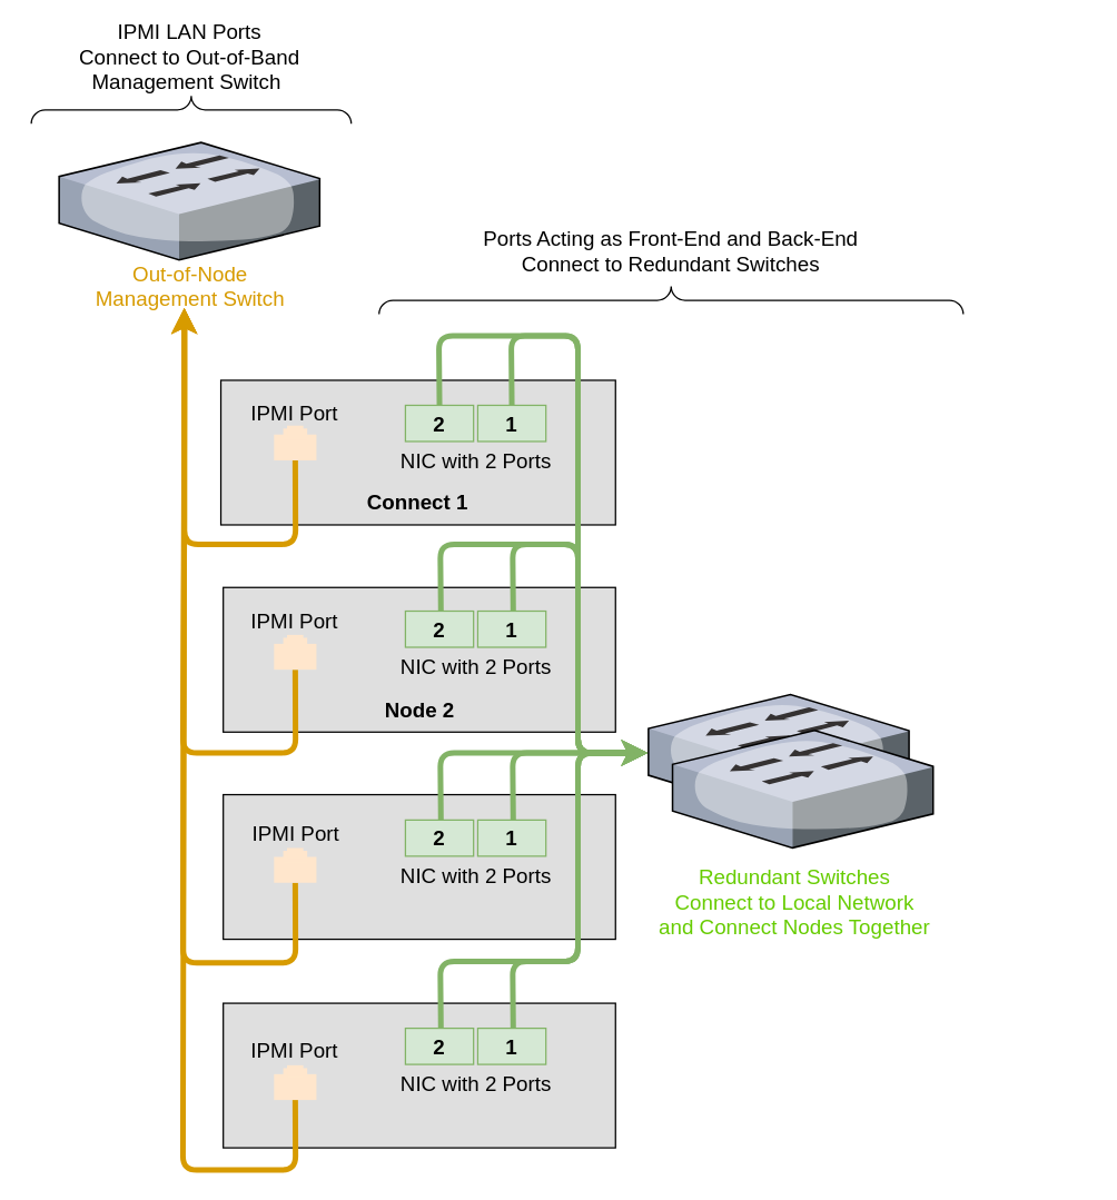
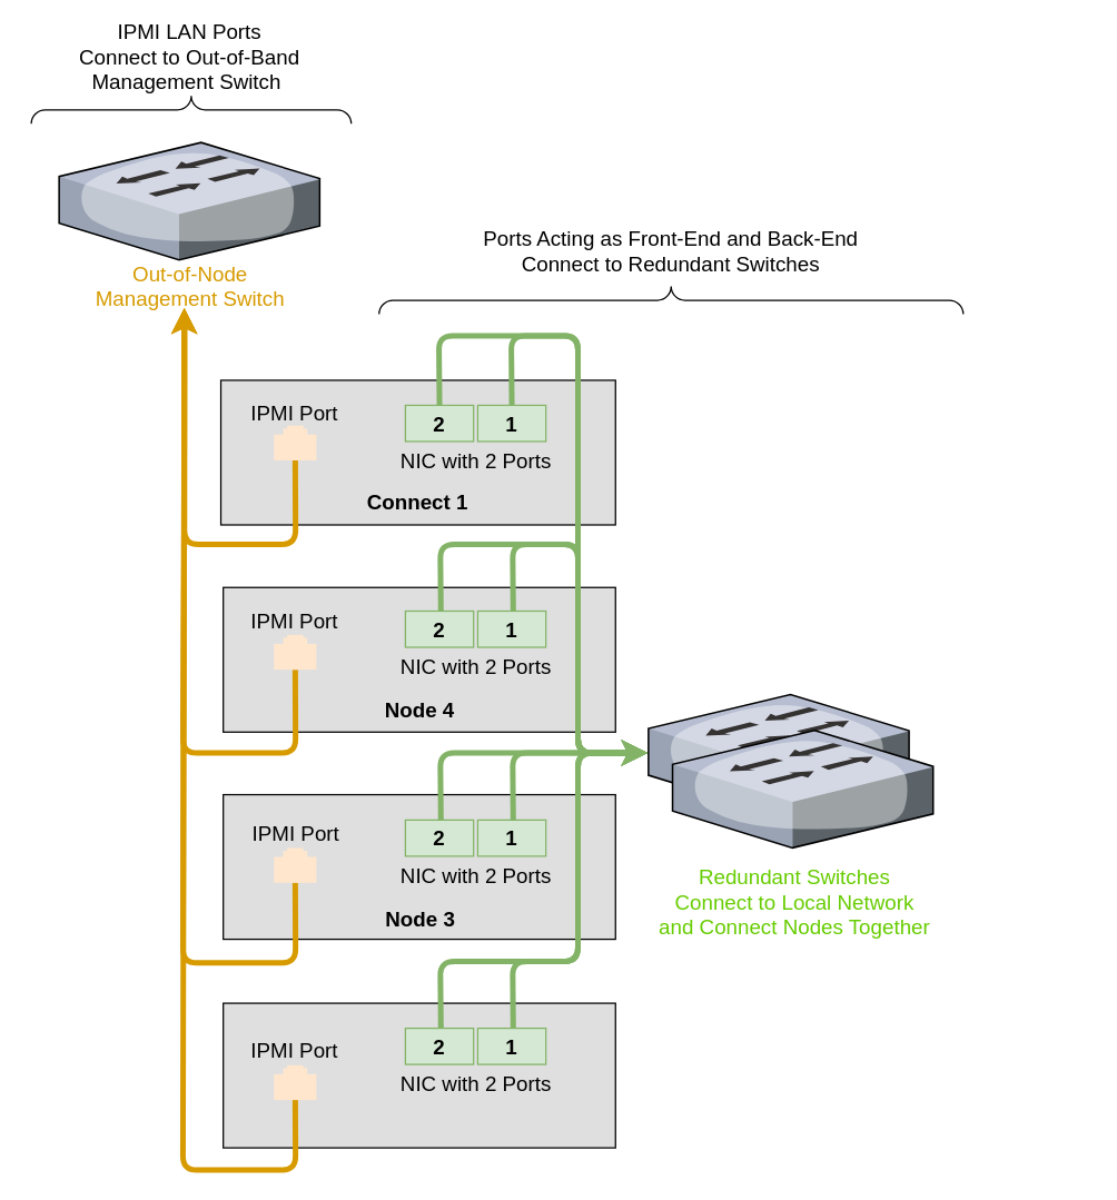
  <mxCell id="0" />
  <mxCell id="1" parent="0" />
  <mxCell id="2" value="" style="rounded=0;whiteSpace=wrap;html=1;fillColor=#dfdfdf;" parent="1" vertex="1"><mxGeometry x="158.29" y="273" width="283.71" height="104" as="geometry" /></mxCell>
  <mxCell id="3" value="" style="rounded=0;whiteSpace=wrap;html=1;fillColor=#dfdfdf;" parent="1" vertex="1"><mxGeometry x="160" y="422" width="282" height="104" as="geometry" /></mxCell>
  <mxCell id="4" value="" style="rounded=0;whiteSpace=wrap;html=1;fillColor=#dfdfdf;" parent="1" vertex="1"><mxGeometry x="160" y="571" width="282" height="104" as="geometry" /></mxCell>
  <mxCell id="5" value="" style="rounded=0;whiteSpace=wrap;html=1;fillColor=#dfdfdf;" parent="1" vertex="1"><mxGeometry x="160" y="721" width="282" height="104" as="geometry" /></mxCell>
+ <mxCell id="6" value="&lt;span style=&quot;&quot;&gt;Node 3&lt;/span&gt;" style="text;html=1;strokeColor=none;fillColor=none;align=center;verticalAlign=middle;whiteSpace=wrap;rounded=0;shadow=0;fontSize=15;fontStyle=1" parent="1" vertex="1"><mxGeometry x="160.83" y="650" width="282" height="20" as="geometry" /></mxCell>
  <mxCell id="7" value="&lt;span style=&quot;&quot;&gt;Connect 1&lt;/span&gt;" style="text;html=1;strokeColor=none;fillColor=none;align=center;verticalAlign=middle;whiteSpace=wrap;rounded=0;shadow=0;fontSize=15;fontStyle=1" parent="1" vertex="1"><mxGeometry x="158.29" y="350" width="283.71" height="20" as="geometry" /></mxCell>
  <mxCell id="8" value="&lt;span style=&quot;font-weight: normal&quot;&gt;Ports Acting as Front-End and Back-End&lt;br&gt;Connect to Redundant Switches&lt;/span&gt;" style="text;html=1;strokeColor=none;fillColor=none;align=center;verticalAlign=middle;whiteSpace=wrap;rounded=0;shadow=0;fontSize=15;fontStyle=1" parent="1" vertex="1"><mxGeometry x="183" y="160" width="598" height="40" as="geometry" /></mxCell>
  <mxCell id="9" value="" style="verticalLabelPosition=bottom;shadow=0;dashed=0;align=center;html=1;verticalAlign=top;strokeWidth=1;shape=mxgraph.mockup.markup.curlyBrace;fontColor=#66B2FF;" parent="1" vertex="1"><mxGeometry x="272" y="205.5" width="420" height="20" as="geometry" /></mxCell>
  <mxCell id="10" value="&lt;span style=&quot;font-weight: normal&quot;&gt;IPMI LAN Ports&lt;br&gt;Connect to Out-of-Band&lt;br&gt;Management Switch&amp;nbsp;&lt;/span&gt;" style="text;html=1;strokeColor=none;fillColor=none;align=center;verticalAlign=middle;whiteSpace=wrap;rounded=0;shadow=0;fontSize=15;fontStyle=1" parent="1" vertex="1"><mxGeometry x="20.67" y="20" width="230" height="40" as="geometry" /></mxCell>
  <mxCell id="11" value="" style="verticalLabelPosition=bottom;shadow=0;dashed=0;align=center;html=1;verticalAlign=top;strokeWidth=1;shape=mxgraph.mockup.markup.curlyBrace;fontColor=#66B2FF;" parent="1" vertex="1"><mxGeometry x="22" y="68.5" width="230" height="20" as="geometry" /></mxCell>
  <mxCell id="12" value="" style="verticalLabelPosition=bottom;aspect=fixed;html=1;verticalAlign=top;strokeColor=none;align=center;outlineConnect=0;shape=mxgraph.citrix.switch;" parent="1" vertex="1"><mxGeometry x="42" y="102" width="187.33" height="84.5" as="geometry" /></mxCell>
  <mxCell id="13" value="" style="endArrow=classic;html=1;strokeWidth=4;fillColor=#ffe6cc;strokeColor=#d79b00;exitX=0.5;exitY=1;exitDx=0;exitDy=0;" parent="1" source="40" edge="1"><mxGeometry x="290" y="1224" width="50" height="50" as="geometry"><mxPoint x="212" y="331" as="sourcePoint" /><mxPoint x="132" y="221" as="targetPoint" /><Array as="points"><mxPoint x="212" y="391" /><mxPoint x="132" y="391" /><mxPoint x="132" y="281" /></Array></mxGeometry></mxCell>
  <mxCell id="14" value="&lt;span&gt;Out-of-Node&lt;br&gt;Management Switch&lt;br&gt;&lt;/span&gt;" style="text;html=1;strokeColor=none;fillColor=none;align=center;verticalAlign=middle;whiteSpace=wrap;rounded=0;shadow=0;fontSize=15;fontStyle=0;fontColor=#D79B00;" parent="1" vertex="1"><mxGeometry x="42" y="190" width="188.66" height="30" as="geometry" /></mxCell>
  <mxCell id="15" value="" style="endArrow=classic;html=1;strokeWidth=4;fillColor=#ffe6cc;strokeColor=#d79b00;exitX=0.5;exitY=1;exitDx=0;exitDy=0;" parent="1" source="28" edge="1"><mxGeometry x="290" y="1523.5" width="50" height="50" as="geometry"><mxPoint x="212" y="641" as="sourcePoint" /><mxPoint x="132" y="221" as="targetPoint" /><Array as="points"><mxPoint x="212" y="692" /><mxPoint x="131" y="692" /><mxPoint x="132" y="271" /></Array></mxGeometry></mxCell>
  <mxCell id="16" value="" style="endArrow=classic;html=1;strokeWidth=4;fillColor=#ffe6cc;strokeColor=#d79b00;exitX=0.5;exitY=1;exitDx=0;exitDy=0;" parent="1" source="20" edge="1"><mxGeometry x="290" y="1673.5" width="50" height="50" as="geometry"><mxPoint x="212" y="791" as="sourcePoint" /><mxPoint x="132" y="221" as="targetPoint" /><Array as="points"><mxPoint x="212" y="841" /><mxPoint x="131" y="841" /><mxPoint x="132" y="281" /></Array></mxGeometry></mxCell>
  <mxCell id="17" value="" style="endArrow=classic;html=1;strokeWidth=4;fillColor=#ffe6cc;strokeColor=#d79b00;exitX=0.5;exitY=1;exitDx=0;exitDy=0;" parent="1" source="34" edge="1"><mxGeometry x="290" y="1373.5" width="50" height="50" as="geometry"><mxPoint x="202" y="481" as="sourcePoint" /><mxPoint x="132" y="221" as="targetPoint" /><Array as="points"><mxPoint x="212" y="541" /><mxPoint x="131" y="541" /><mxPoint x="132" y="381" /></Array></mxGeometry></mxCell>
  <mxCell id="18" value="" style="group" parent="1" vertex="1" connectable="0"><mxGeometry x="196.5" y="765.5" width="30.5" height="23" as="geometry" /></mxCell>
  <mxCell id="19" value="" style="group" parent="18" vertex="1" connectable="0"><mxGeometry y="0.1" width="30.5" height="25" as="geometry" /></mxCell>
  <mxCell id="20" value="" style="rounded=0;whiteSpace=wrap;html=1;strokeWidth=0.5;fillColor=#ffe6cc;strokeColor=none;" parent="19" vertex="1"><mxGeometry y="6.413" width="30.5" height="18.587" as="geometry" /></mxCell>
  <mxCell id="21" value="" style="rounded=0;whiteSpace=wrap;html=1;strokeWidth=0.5;fillColor=#ffe6cc;strokeColor=none;" parent="19" vertex="1"><mxGeometry x="6.606" y="2.065" width="17.287" height="8.261" as="geometry" /></mxCell>
  <mxCell id="22" value="" style="rounded=0;whiteSpace=wrap;html=1;strokeWidth=0.5;fillColor=#ffe6cc;strokeColor=none;" parent="19" vertex="1"><mxGeometry x="9.359" width="11.671" height="8.261" as="geometry" /></mxCell>
  <mxCell id="23" value="&lt;span style=&quot;&quot;&gt;IPMI Port&lt;/span&gt;" style="text;html=1;strokeColor=none;fillColor=none;align=center;verticalAlign=middle;whiteSpace=wrap;rounded=0;shadow=0;fontSize=15;fontStyle=0" parent="1" vertex="1"><mxGeometry x="170.75" y="745" width="81" height="20" as="geometry" /></mxCell>
- <mxCell id="24" value="&lt;span style=&quot;&quot;&gt;Node 2&lt;/span&gt;" style="text;html=1;strokeColor=none;fillColor=none;align=center;verticalAlign=middle;whiteSpace=wrap;rounded=0;shadow=0;fontSize=15;fontStyle=1" parent="1" vertex="1"><mxGeometry x="160.83" y="500" width="281.17" height="20" as="geometry" /></mxCell>
+ <mxCell id="24" value="&lt;span style=&quot;&quot;&gt;Node 4&lt;/span&gt;" style="text;html=1;strokeColor=none;fillColor=none;align=center;verticalAlign=middle;whiteSpace=wrap;rounded=0;shadow=0;fontSize=15;fontStyle=1" parent="1" vertex="1"><mxGeometry x="160.83" y="500" width="281.17" height="20" as="geometry" /></mxCell>
  <mxCell id="25" value="&lt;span style=&quot;&quot;&gt;IPMI Port&lt;/span&gt;" style="text;html=1;strokeColor=none;fillColor=none;align=center;verticalAlign=middle;whiteSpace=wrap;rounded=0;shadow=0;fontSize=15;fontStyle=0" parent="1" vertex="1"><mxGeometry x="171.75" y="589.25" width="81" height="20" as="geometry" /></mxCell>
  <mxCell id="26" value="" style="group" parent="1" vertex="1" connectable="0"><mxGeometry x="196.5" y="609.25" width="30.5" height="23" as="geometry" /></mxCell>
  <mxCell id="27" value="" style="group" parent="26" vertex="1" connectable="0"><mxGeometry y="0.1" width="30.5" height="25" as="geometry" /></mxCell>
  <mxCell id="28" value="" style="rounded=0;whiteSpace=wrap;html=1;strokeWidth=0.5;fillColor=#ffe6cc;strokeColor=none;" parent="27" vertex="1"><mxGeometry y="6.413" width="30.5" height="18.587" as="geometry" /></mxCell>
  <mxCell id="29" value="" style="rounded=0;whiteSpace=wrap;html=1;strokeWidth=0.5;fillColor=#ffe6cc;strokeColor=none;" parent="27" vertex="1"><mxGeometry x="6.606" y="2.065" width="17.287" height="8.261" as="geometry" /></mxCell>
  <mxCell id="30" value="" style="rounded=0;whiteSpace=wrap;html=1;strokeWidth=0.5;fillColor=#ffe6cc;strokeColor=none;" parent="27" vertex="1"><mxGeometry x="9.359" width="11.671" height="8.261" as="geometry" /></mxCell>
  <mxCell id="31" value="&lt;span style=&quot;&quot;&gt;IPMI Port&lt;/span&gt;" style="text;html=1;strokeColor=none;fillColor=none;align=center;verticalAlign=middle;whiteSpace=wrap;rounded=0;shadow=0;fontSize=15;fontStyle=0" parent="1" vertex="1"><mxGeometry x="170.75" y="436" width="81" height="20" as="geometry" /></mxCell>
  <mxCell id="32" value="" style="group" parent="1" vertex="1" connectable="0"><mxGeometry x="196.5" y="456" width="30.5" height="23" as="geometry" /></mxCell>
  <mxCell id="33" value="" style="group" parent="32" vertex="1" connectable="0"><mxGeometry y="0.1" width="30.5" height="25" as="geometry" /></mxCell>
  <mxCell id="34" value="" style="rounded=0;whiteSpace=wrap;html=1;strokeWidth=0.5;fillColor=#ffe6cc;strokeColor=none;" parent="33" vertex="1"><mxGeometry y="6.413" width="30.5" height="18.587" as="geometry" /></mxCell>
  <mxCell id="35" value="" style="rounded=0;whiteSpace=wrap;html=1;strokeWidth=0.5;fillColor=#ffe6cc;strokeColor=none;" parent="33" vertex="1"><mxGeometry x="6.606" y="2.065" width="17.287" height="8.261" as="geometry" /></mxCell>
  <mxCell id="36" value="" style="rounded=0;whiteSpace=wrap;html=1;strokeWidth=0.5;fillColor=#ffe6cc;strokeColor=none;" parent="33" vertex="1"><mxGeometry x="9.359" width="11.671" height="8.261" as="geometry" /></mxCell>
  <mxCell id="37" value="&lt;span style=&quot;&quot;&gt;IPMI Port&lt;/span&gt;" style="text;html=1;strokeColor=none;fillColor=none;align=center;verticalAlign=middle;whiteSpace=wrap;rounded=0;shadow=0;fontSize=15;fontStyle=0" parent="1" vertex="1"><mxGeometry x="170.75" y="285.5" width="81" height="20" as="geometry" /></mxCell>
  <mxCell id="38" value="" style="group" parent="1" vertex="1" connectable="0"><mxGeometry x="196.5" y="305.5" width="30.5" height="23" as="geometry" /></mxCell>
  <mxCell id="39" value="" style="group" parent="38" vertex="1" connectable="0"><mxGeometry y="0.1" width="30.5" height="25" as="geometry" /></mxCell>
  <mxCell id="40" value="" style="rounded=0;whiteSpace=wrap;html=1;strokeWidth=0.5;fillColor=#ffe6cc;strokeColor=none;" parent="39" vertex="1"><mxGeometry y="6.413" width="30.5" height="18.587" as="geometry" /></mxCell>
  <mxCell id="41" value="" style="rounded=0;whiteSpace=wrap;html=1;strokeWidth=0.5;fillColor=#ffe6cc;strokeColor=none;" parent="39" vertex="1"><mxGeometry x="6.606" y="2.065" width="17.287" height="8.261" as="geometry" /></mxCell>
  <mxCell id="42" value="" style="rounded=0;whiteSpace=wrap;html=1;strokeWidth=0.5;fillColor=#ffe6cc;strokeColor=none;" parent="39" vertex="1"><mxGeometry x="9.359" width="11.671" height="8.261" as="geometry" /></mxCell>
  <mxCell id="43" value="" style="endArrow=classic;html=1;strokeWidth=4;fillColor=#d5e8d4;exitX=0.5;exitY=0;exitDx=0;exitDy=0;strokeColor=#82b366;" parent="1" edge="1"><mxGeometry x="283" y="1321" width="50" height="50" as="geometry"><mxPoint x="316.46" y="739" as="sourcePoint" /><mxPoint x="465" y="541" as="targetPoint" /><Array as="points"><mxPoint x="316" y="691" /><mxPoint x="415" y="691" /><mxPoint x="415" y="541" /></Array></mxGeometry></mxCell>
  <mxCell id="44" value="" style="verticalLabelPosition=bottom;aspect=fixed;html=1;verticalAlign=top;strokeColor=none;align=center;outlineConnect=0;shape=mxgraph.citrix.switch;" parent="1" vertex="1"><mxGeometry x="465.67" y="499" width="187.33" height="84.5" as="geometry" /></mxCell>
  <mxCell id="45" value="&lt;span&gt;Redundant Switches&lt;br&gt;Connect to Local Network&lt;br&gt;and Connect Nodes Together&lt;br&gt;&lt;/span&gt;" style="text;html=1;strokeColor=none;fillColor=none;align=center;verticalAlign=middle;whiteSpace=wrap;rounded=0;shadow=0;fontSize=15;fontStyle=0;fontColor=#66CC00;" parent="1" vertex="1"><mxGeometry x="465.67" y="621.25" width="210" height="53.75" as="geometry" /></mxCell>
  <mxCell id="46" value="" style="verticalLabelPosition=bottom;aspect=fixed;html=1;verticalAlign=top;strokeColor=none;align=center;outlineConnect=0;shape=mxgraph.citrix.switch;" parent="1" vertex="1"><mxGeometry x="483" y="524.75" width="187.33" height="84.5" as="geometry" /></mxCell>
  <mxCell id="47" value="" style="endArrow=classic;html=1;strokeWidth=4;fillColor=#d5e8d4;exitX=0.5;exitY=0;exitDx=0;exitDy=0;strokeColor=#82b366;" parent="1" edge="1"><mxGeometry x="283" y="1321" width="50" height="50" as="geometry"><mxPoint x="316.46" y="589" as="sourcePoint" /><mxPoint x="465" y="541" as="targetPoint" /><Array as="points"><mxPoint x="316" y="541" /></Array></mxGeometry></mxCell>
  <mxCell id="48" value="" style="endArrow=classic;html=1;strokeWidth=4;fillColor=#d5e8d4;exitX=0.5;exitY=0;exitDx=0;exitDy=0;strokeColor=#82b366;" parent="1" edge="1"><mxGeometry x="283" y="1321" width="50" height="50" as="geometry"><mxPoint x="368.46" y="589" as="sourcePoint" /><mxPoint x="465" y="541" as="targetPoint" /><Array as="points"><mxPoint x="368" y="541" /></Array></mxGeometry></mxCell>
  <mxCell id="49" value="" style="endArrow=classic;html=1;strokeWidth=4;fillColor=#d5e8d4;exitX=0.5;exitY=0;exitDx=0;exitDy=0;strokeColor=#82b366;" parent="1" edge="1"><mxGeometry x="283" y="1321" width="50" height="50" as="geometry"><mxPoint x="368.46" y="739" as="sourcePoint" /><mxPoint x="465" y="541" as="targetPoint" /><Array as="points"><mxPoint x="368" y="691" /><mxPoint x="415" y="691" /><mxPoint x="415" y="541" /></Array></mxGeometry></mxCell>
  <mxCell id="50" value="" style="endArrow=classic;html=1;strokeWidth=4;fillColor=#d5e8d4;exitX=0.5;exitY=0;exitDx=0;exitDy=0;strokeColor=#82b366;" parent="1" edge="1"><mxGeometry x="283" y="1321" width="50" height="50" as="geometry"><mxPoint x="368.46" y="439" as="sourcePoint" /><mxPoint x="465" y="541" as="targetPoint" /><Array as="points"><mxPoint x="368" y="391" /><mxPoint x="415" y="391" /><mxPoint x="415" y="541" /></Array></mxGeometry></mxCell>
  <mxCell id="51" value="" style="endArrow=classic;html=1;strokeWidth=4;fillColor=#d5e8d4;exitX=0.5;exitY=0;exitDx=0;exitDy=0;strokeColor=#82b366;" parent="1" edge="1"><mxGeometry x="283" y="1321" width="50" height="50" as="geometry"><mxPoint x="316.46" y="439" as="sourcePoint" /><mxPoint x="465" y="541" as="targetPoint" /><Array as="points"><mxPoint x="316" y="391" /><mxPoint x="415" y="391" /><mxPoint x="415" y="541" /></Array></mxGeometry></mxCell>
  <mxCell id="52" value="" style="endArrow=classic;html=1;strokeWidth=4;fillColor=#d5e8d4;strokeColor=#82b366;exitX=0.5;exitY=0;exitDx=0;exitDy=0;" parent="1" source="59" edge="1"><mxGeometry x="283" y="1321" width="50" height="50" as="geometry"><mxPoint x="349" y="291" as="sourcePoint" /><mxPoint x="465" y="541" as="targetPoint" /><Array as="points"><mxPoint x="367" y="241" /><mxPoint x="415" y="241" /><mxPoint x="415" y="541" /></Array></mxGeometry></mxCell>
  <mxCell id="53" value="" style="endArrow=classic;html=1;strokeWidth=4;fillColor=#d5e8d4;strokeColor=#82b366;exitX=0.5;exitY=0;exitDx=0;exitDy=0;" parent="1" source="58" edge="1"><mxGeometry x="283" y="1321" width="50" height="50" as="geometry"><mxPoint x="302" y="291" as="sourcePoint" /><mxPoint x="465" y="541" as="targetPoint" /><Array as="points"><mxPoint x="315" y="241" /><mxPoint x="415" y="241" /><mxPoint x="415" y="541" /></Array></mxGeometry></mxCell>
  <mxCell id="54" value="&lt;span style=&quot;&quot;&gt;NIC with 2 Ports&lt;/span&gt;" style="text;html=1;strokeColor=none;fillColor=none;align=center;verticalAlign=middle;whiteSpace=wrap;rounded=0;shadow=0;fontSize=15;fontStyle=0" parent="1" vertex="1"><mxGeometry x="282" y="321" width="120" height="20" as="geometry" /></mxCell>
  <mxCell id="55" value="&lt;span&gt;2&lt;/span&gt;" style="text;html=1;strokeColor=#82b366;fillColor=#d5e8d4;align=center;verticalAlign=middle;whiteSpace=wrap;rounded=0;shadow=0;fontSize=15;fontStyle=1;strokeWidth=1;" parent="1" vertex="1"><mxGeometry x="290.96" y="739" width="49" height="26" as="geometry" /></mxCell>
  <mxCell id="56" value="&lt;span&gt;1&lt;/span&gt;" style="text;html=1;strokeColor=#82b366;fillColor=#d5e8d4;align=center;verticalAlign=middle;whiteSpace=wrap;rounded=0;shadow=0;fontSize=15;fontStyle=1;strokeWidth=1;" parent="1" vertex="1"><mxGeometry x="342.96" y="739" width="49" height="26" as="geometry" /></mxCell>
  <mxCell id="57" value="&lt;span style=&quot;&quot;&gt;NIC with 2 Ports&lt;/span&gt;" style="text;html=1;strokeColor=none;fillColor=none;align=center;verticalAlign=middle;whiteSpace=wrap;rounded=0;shadow=0;fontSize=15;fontStyle=0" parent="1" vertex="1"><mxGeometry x="282" y="769" width="120" height="20" as="geometry" /></mxCell>
  <mxCell id="58" value="&lt;span&gt;2&lt;/span&gt;" style="text;html=1;strokeColor=#82b366;fillColor=#d5e8d4;align=center;verticalAlign=middle;whiteSpace=wrap;rounded=0;shadow=0;fontSize=15;fontStyle=1;strokeWidth=1;" parent="1" vertex="1"><mxGeometry x="290.96" y="291" width="49" height="26" as="geometry" /></mxCell>
  <mxCell id="59" value="&lt;span&gt;1&lt;/span&gt;" style="text;html=1;strokeColor=#82b366;fillColor=#d5e8d4;align=center;verticalAlign=middle;whiteSpace=wrap;rounded=0;shadow=0;fontSize=15;fontStyle=1;strokeWidth=1;" parent="1" vertex="1"><mxGeometry x="342.96" y="291" width="49" height="26" as="geometry" /></mxCell>
  <mxCell id="60" value="&lt;span&gt;2&lt;/span&gt;" style="text;html=1;strokeColor=#82b366;fillColor=#d5e8d4;align=center;verticalAlign=middle;whiteSpace=wrap;rounded=0;shadow=0;fontSize=15;fontStyle=1;strokeWidth=1;" parent="1" vertex="1"><mxGeometry x="290.96" y="589.25" width="49" height="26" as="geometry" /></mxCell>
  <mxCell id="61" value="&lt;span&gt;1&lt;/span&gt;" style="text;html=1;strokeColor=#82b366;fillColor=#d5e8d4;align=center;verticalAlign=middle;whiteSpace=wrap;rounded=0;shadow=0;fontSize=15;fontStyle=1;strokeWidth=1;" parent="1" vertex="1"><mxGeometry x="342.96" y="589.25" width="49" height="26" as="geometry" /></mxCell>
  <mxCell id="62" value="&lt;span style=&quot;&quot;&gt;NIC with 2 Ports&lt;/span&gt;" style="text;html=1;strokeColor=none;fillColor=none;align=center;verticalAlign=middle;whiteSpace=wrap;rounded=0;shadow=0;fontSize=15;fontStyle=0" parent="1" vertex="1"><mxGeometry x="282" y="619.25" width="120" height="20" as="geometry" /></mxCell>
  <mxCell id="63" value="&lt;span&gt;2&lt;/span&gt;" style="text;html=1;strokeColor=#82b366;fillColor=#d5e8d4;align=center;verticalAlign=middle;whiteSpace=wrap;rounded=0;shadow=0;fontSize=15;fontStyle=1;strokeWidth=1;" parent="1" vertex="1"><mxGeometry x="290.96" y="439" width="49" height="26" as="geometry" /></mxCell>
  <mxCell id="64" value="&lt;span&gt;1&lt;/span&gt;" style="text;html=1;strokeColor=#82b366;fillColor=#d5e8d4;align=center;verticalAlign=middle;whiteSpace=wrap;rounded=0;shadow=0;fontSize=15;fontStyle=1;strokeWidth=1;" parent="1" vertex="1"><mxGeometry x="342.96" y="439" width="49" height="26" as="geometry" /></mxCell>
  <mxCell id="65" value="&lt;span style=&quot;&quot;&gt;NIC with 2 Ports&lt;/span&gt;" style="text;html=1;strokeColor=none;fillColor=none;align=center;verticalAlign=middle;whiteSpace=wrap;rounded=0;shadow=0;fontSize=15;fontStyle=0" parent="1" vertex="1"><mxGeometry x="282" y="469" width="120" height="20" as="geometry" /></mxCell>
